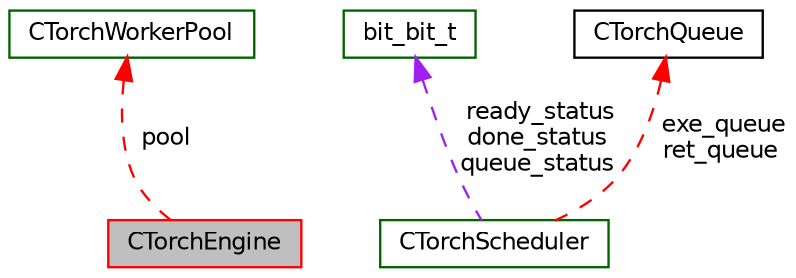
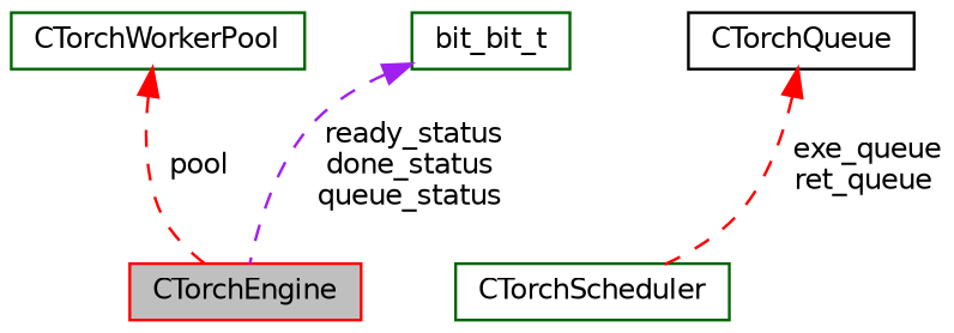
  digraph {
    node [color=darkgreen fillcolor=white fontname=Helvetica fontsize=10 shape=record style=filled]
    edge [color=red dir=back fontname=Helvetica fontsize=10 labelfontname=Helvetica labelfontsize=10 style=dashed]
    n1 [color=red fillcolor=grey75 fontcolor=black height=0.2 label=CTorchEngine width=0.4]
    n2 [height=0.2 label=CTorchWorkerPool width=0.4]
    n3 [height=0.2 label=CTorchScheduler width=0.4]
    n4 [height=0.2 label=bit_bit_t width=0.4]
    n5 [color=black height=0.2 label=CTorchQueue width=0.4]
    n2 -> n1 [label=" pool"]
-   n4 -> n3 [color=purple label=" ready_status\ndone_status\nqueue_status"]
+   n4 -> n1 [color=purple label=" ready_status\ndone_status\nqueue_status"]
    n5 -> n3 [label=" exe_queue\nret_queue"]
  }
